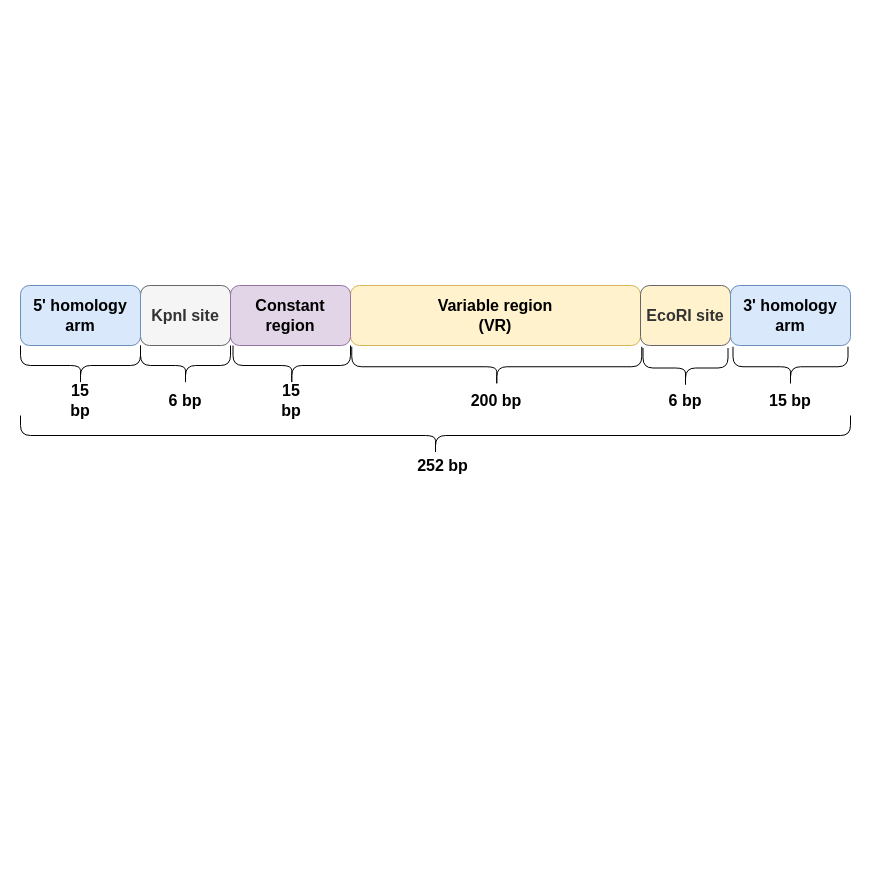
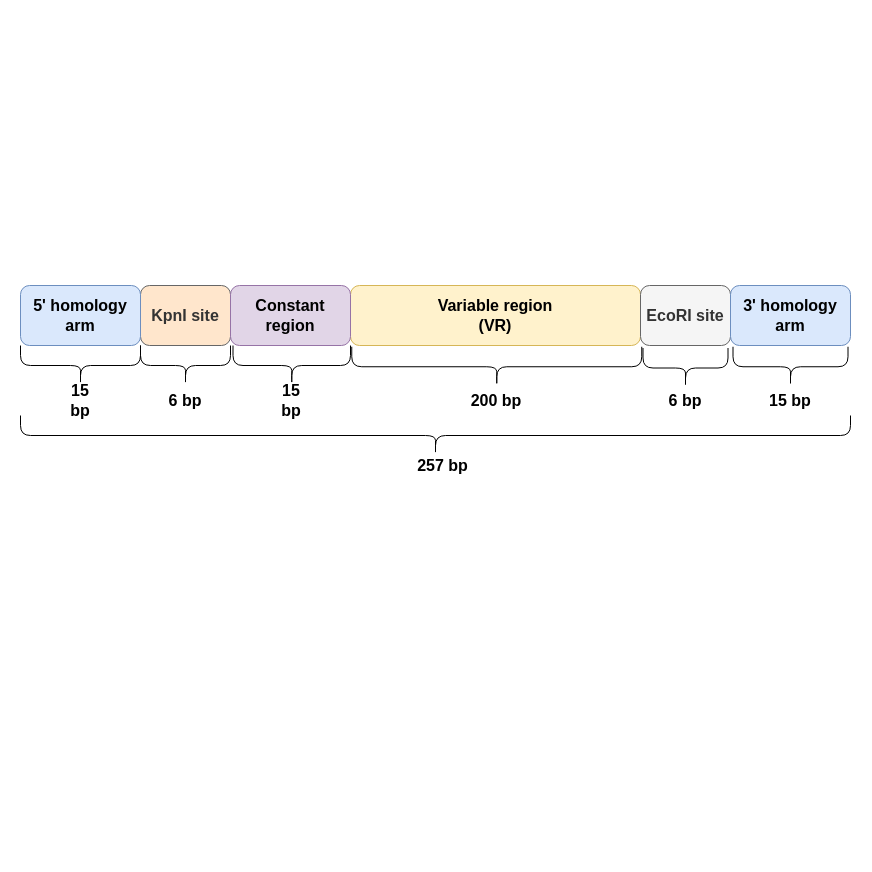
  <mxCell id="0" />
  <mxCell id="1" parent="0" />
  <mxCell id="2" value="&lt;div style=&quot;font-size: 16px;&quot;&gt;&lt;span style=&quot;font-size: 16px;&quot;&gt;Variable region&lt;/span&gt;&lt;/div&gt;&lt;div style=&quot;font-size: 16px;&quot;&gt;&lt;span style=&quot;font-size: 16px;&quot;&gt;(VR)&lt;br style=&quot;font-size: 16px;&quot;&gt;&lt;/span&gt;&lt;/div&gt;" style="rounded=1;whiteSpace=wrap;html=1;fillColor=#fff2cc;strokeColor=#d6b656;fontStyle=1;fontSize=16;" vertex="1" parent="1"><mxGeometry x="350" y="285" width="290" height="60" as="geometry" /></mxCell>
- <mxCell id="3" value="&lt;span style=&quot;font-size: 16px;&quot;&gt;KpnI&lt;/span&gt; site" style="rounded=1;whiteSpace=wrap;html=1;fillColor=#f5f5f5;strokeColor=#666666;fontStyle=1;fontSize=16;fontColor=#333333;" vertex="1" parent="1"><mxGeometry x="140" y="285" width="90" height="60" as="geometry" /></mxCell>
- <mxCell id="4" value="EcoRI site" style="rounded=1;whiteSpace=wrap;html=1;fillColor=#fff2cc;strokeColor=#666666;fontStyle=1;fontSize=16;fontColor=#333333;" vertex="1" parent="1"><mxGeometry x="640" y="285" width="90" height="60" as="geometry" /></mxCell>
+ <mxCell id="3" value="&lt;span style=&quot;font-size: 16px;&quot;&gt;KpnI&lt;/span&gt; site" style="rounded=1;whiteSpace=wrap;html=1;fillColor=#ffe6cc;strokeColor=#666666;fontStyle=1;fontSize=16;fontColor=#333333;" vertex="1" parent="1"><mxGeometry x="140" y="285" width="90" height="60" as="geometry" /></mxCell>
+ <mxCell id="4" value="EcoRI site" style="rounded=1;whiteSpace=wrap;html=1;fillColor=#f5f5f5;strokeColor=#666666;fontStyle=1;fontSize=16;fontColor=#333333;" vertex="1" parent="1"><mxGeometry x="640" y="285" width="90" height="60" as="geometry" /></mxCell>
  <mxCell id="5" value="5' homology arm" style="rounded=1;whiteSpace=wrap;html=1;fillColor=#dae8fc;strokeColor=#6c8ebf;fontStyle=1;fontSize=16;" vertex="1" parent="1"><mxGeometry x="20" y="285" width="120" height="60" as="geometry" /></mxCell>
  <mxCell id="6" value="" style="shape=curlyBracket;whiteSpace=wrap;html=1;rounded=1;flipH=1;fontSize=16;rotation=90;fontStyle=1" vertex="1" parent="1"><mxGeometry x="60" y="305" width="40" height="120" as="geometry" /></mxCell>
  <mxCell id="7" value="3' homology arm" style="rounded=1;whiteSpace=wrap;html=1;fillColor=#dae8fc;strokeColor=#6c8ebf;fontStyle=1;fontSize=16;" vertex="1" parent="1"><mxGeometry x="730" y="285" width="120" height="60" as="geometry" /></mxCell>
  <mxCell id="8" value="Constant region" style="rounded=1;whiteSpace=wrap;html=1;fillColor=#e1d5e7;strokeColor=#9673a6;fontStyle=1;fontSize=16;" vertex="1" parent="1"><mxGeometry x="230" y="285" width="120" height="60" as="geometry" /></mxCell>
  <mxCell id="9" value="" style="shape=curlyBracket;whiteSpace=wrap;html=1;rounded=1;flipH=1;fontSize=16;rotation=90;fontStyle=1" vertex="1" parent="1"><mxGeometry x="165" y="320" width="40" height="90" as="geometry" /></mxCell>
  <mxCell id="10" value="" style="shape=curlyBracket;whiteSpace=wrap;html=1;rounded=1;flipH=1;fontSize=16;rotation=90;fontStyle=1" vertex="1" parent="1"><mxGeometry x="271.25" y="306.25" width="40" height="117.5" as="geometry" /></mxCell>
  <mxCell id="11" value="" style="shape=curlyBracket;whiteSpace=wrap;html=1;rounded=1;flipH=1;fontSize=16;rotation=90;fontStyle=1" vertex="1" parent="1"><mxGeometry x="476.25" y="221.25" width="40" height="290" as="geometry" /></mxCell>
  <mxCell id="12" value="" style="shape=curlyBracket;whiteSpace=wrap;html=1;rounded=1;flipH=1;fontSize=16;rotation=90;fontStyle=1" vertex="1" parent="1"><mxGeometry x="665" y="325" width="40" height="85" as="geometry" /></mxCell>
  <mxCell id="13" value="" style="shape=curlyBracket;whiteSpace=wrap;html=1;rounded=1;flipH=1;fontSize=16;rotation=90;fontStyle=1" vertex="1" parent="1"><mxGeometry x="770" y="308.75" width="40" height="115" as="geometry" /></mxCell>
  <mxCell id="14" value="15 bp" style="text;html=1;strokeColor=none;fillColor=none;align=center;verticalAlign=middle;whiteSpace=wrap;rounded=0;fontSize=16;fontStyle=1" vertex="1" parent="1"><mxGeometry x="60" y="390" width="40" height="20" as="geometry" /></mxCell>
  <mxCell id="15" value="6 bp" style="text;html=1;strokeColor=none;fillColor=none;align=center;verticalAlign=middle;whiteSpace=wrap;rounded=0;fontSize=16;fontStyle=1" vertex="1" parent="1"><mxGeometry x="165" y="390" width="40" height="20" as="geometry" /></mxCell>
  <mxCell id="16" value="15 bp" style="text;html=1;strokeColor=none;fillColor=none;align=center;verticalAlign=middle;whiteSpace=wrap;rounded=0;fontSize=16;fontStyle=1" vertex="1" parent="1"><mxGeometry x="271.25" y="390" width="40" height="20" as="geometry" /></mxCell>
  <mxCell id="17" value="200 bp" style="text;html=1;strokeColor=none;fillColor=none;align=center;verticalAlign=middle;whiteSpace=wrap;rounded=0;fontSize=16;fontStyle=1" vertex="1" parent="1"><mxGeometry x="466.25" y="390" width="60" height="20" as="geometry" /></mxCell>
  <mxCell id="18" value="6 bp" style="text;html=1;strokeColor=none;fillColor=none;align=center;verticalAlign=middle;whiteSpace=wrap;rounded=0;fontSize=16;fontStyle=1" vertex="1" parent="1"><mxGeometry x="655" y="390" width="60" height="20" as="geometry" /></mxCell>
  <mxCell id="19" value="&lt;div style=&quot;font-size: 16px;&quot;&gt;15 bp&lt;/div&gt;" style="text;html=1;strokeColor=none;fillColor=none;align=center;verticalAlign=middle;whiteSpace=wrap;rounded=0;fontSize=16;fontStyle=1" vertex="1" parent="1"><mxGeometry x="760" y="390" width="60" height="20" as="geometry" /></mxCell>
  <mxCell id="20" value="" style="shape=curlyBracket;whiteSpace=wrap;html=1;rounded=1;flipH=1;fontSize=16;rotation=90;fontStyle=1" vertex="1" parent="1"><mxGeometry x="415" y="20" width="40" height="830" as="geometry" /></mxCell>
- <mxCell id="21" value="252 bp" style="text;html=1;strokeColor=none;fillColor=none;align=center;verticalAlign=middle;whiteSpace=wrap;rounded=0;fontSize=16;fontStyle=1" vertex="1" parent="1"><mxGeometry x="415" y="455" width="55" height="20" as="geometry" /></mxCell>
+ <mxCell id="21" value="257 bp" style="text;html=1;strokeColor=none;fillColor=none;align=center;verticalAlign=middle;whiteSpace=wrap;rounded=0;fontSize=16;fontStyle=1" vertex="1" parent="1"><mxGeometry x="415" y="455" width="55" height="20" as="geometry" /></mxCell>
